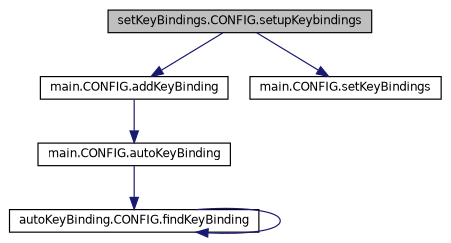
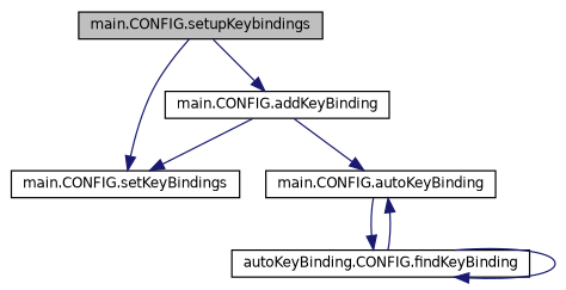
  digraph {
    rankdir=TB
    node [color=black fillcolor=white fontname=Helvetica fontsize=10 shape=record style=filled]
    edge [color=midnightblue fontname=Helvetica fontsize=10 labelfontname=Helvetica labelfontsize=10 style=solid]
-   n1 [fillcolor=grey75 fontcolor=black height=0.2 label="setKeyBindings.CONFIG.setupKeybindings" width=0.4]
+   n1 [fillcolor=grey75 fontcolor=black height=0.2 label="main.CONFIG.setupKeybindings" width=0.4]
    n2 [height=0.2 label="main.CONFIG.addKeyBinding" width=0.4]
    n3 [height=0.2 label="main.CONFIG.setKeyBindings" width=0.4]
    n4 [height=0.2 label="main.CONFIG.autoKeyBinding" width=0.4]
    n5 [height=0.2 label="autoKeyBinding.CONFIG.findKeyBinding" width=0.4]
    n1 -> n2
    n1 -> n3
+   n2 -> n3
    n2 -> n4
    n4 -> n5
+   n5 -> n4
    n5 -> n5
  }
